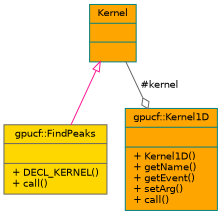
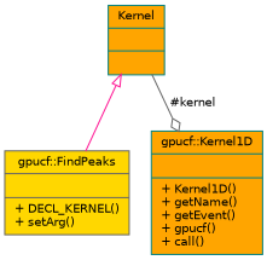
  digraph {
    node [color=teal fillcolor=orange fontname=Helvetica fontsize=10 shape=record style=filled]
    edge [fontname=Helvetica fontsize=10 labelfontname=Helvetica labelfontsize=10 style=solid]
-   n1 [color=gray40 fillcolor=gold fontcolor=black height=0.2 label="{gpucf::FindPeaks\n||+ DECL_KERNEL()\l+ call()\l}" width=0.4]
-   n2 [height=0.2 label="{gpucf::Kernel1D\n||+ Kernel1D()\l+ getName()\l+ getEvent()\l+ setArg()\l+ call()\l}" width=0.4]
+   n1 [color=gray40 fillcolor=gold fontcolor=black height=0.2 label="{gpucf::FindPeaks\n||+ DECL_KERNEL()\l+ setArg()\l}" width=0.4]
+   n2 [height=0.2 label="{gpucf::Kernel1D\n||+ Kernel1D()\l+ getName()\l+ getEvent()\l+ gpucf()\l+ call()\l}" width=0.4]
    n3 [height=0.2 label="{Kernel\n||}" width=0.4]
    n3 -> n1 [arrowtail=onormal color=deeppink dir=back]
    n3 -> n2 [arrowhead=odiamond color=gray40 label=" #kernel"]
  }
